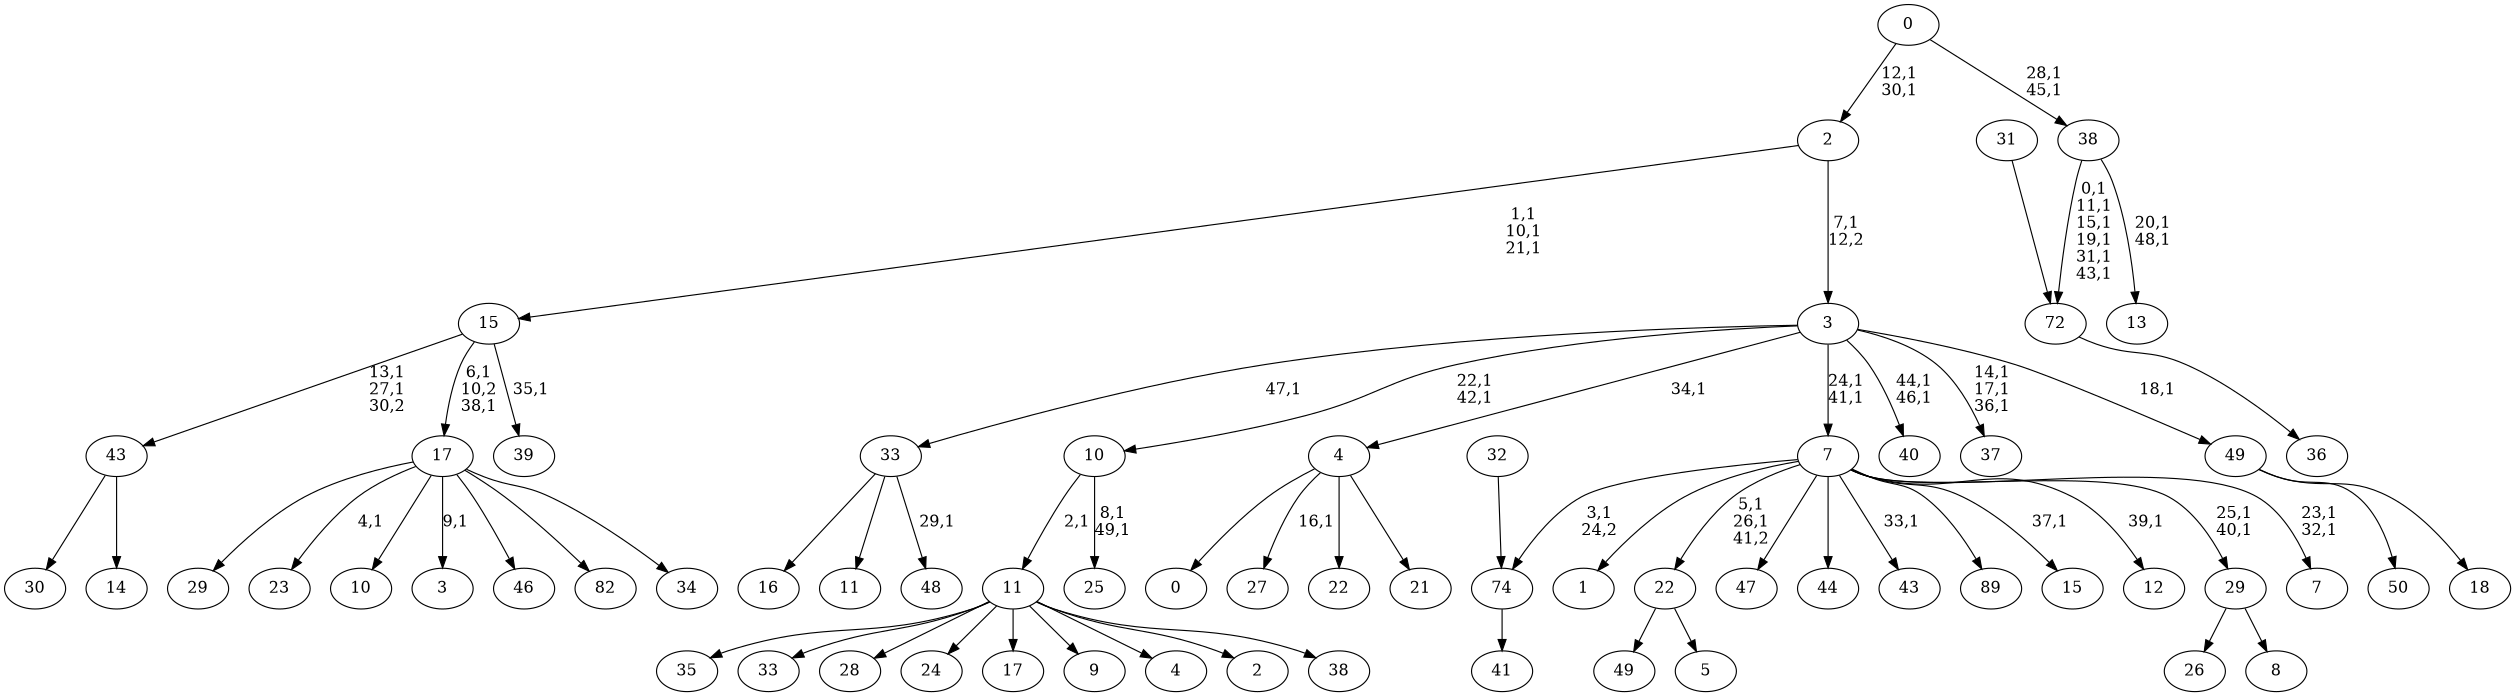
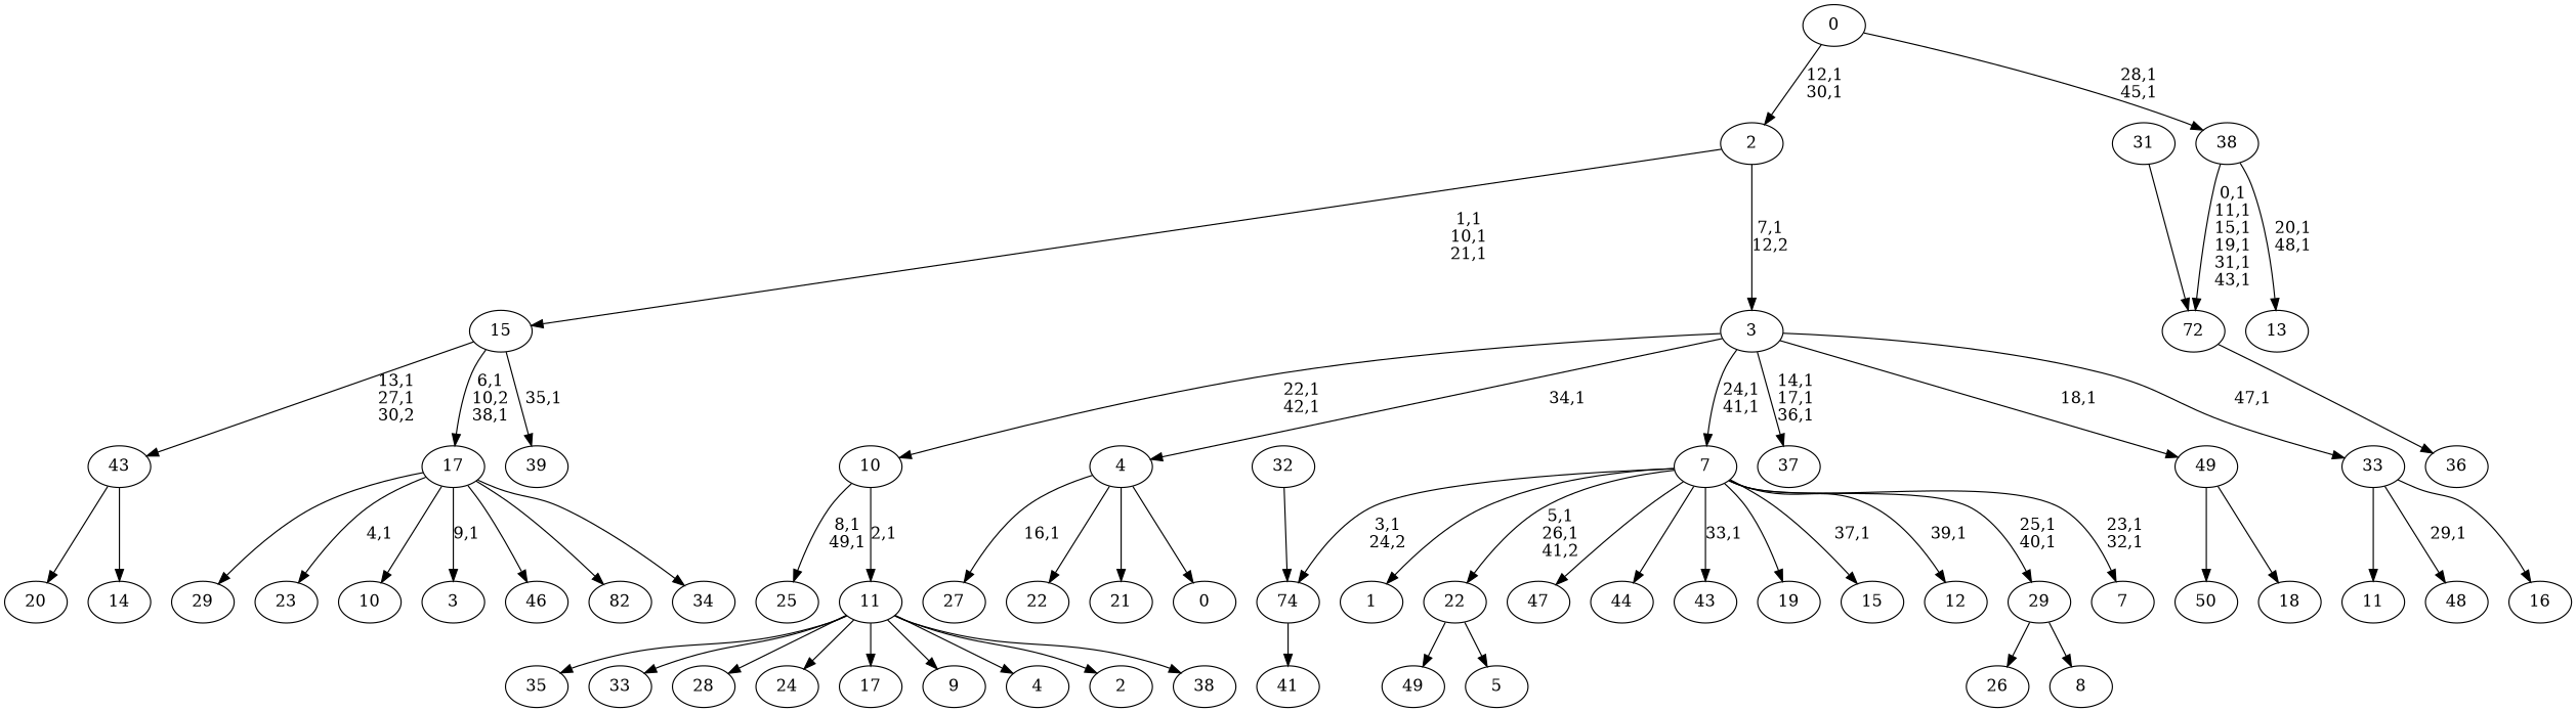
  digraph {
    n1 [label=49]
    n2 [label=48]
    n3 [label=47]
    n4 [label=46]
    n5 [label=44]
    n6 [label=43]
    n7 [label=82]
    n8 [label=41]
-   n9 [label=40]
    n10 [label=39]
    n11 [label=38]
    n12 [label=37]
    n13 [label=36]
    n14 [label=35]
    n15 [label=34]
    n16 [label=33]
    n17 [label=32]
    74
    n19 [label=31]
    72
    n21 [label=50]
    n22 [label=29]
    n23 [label=28]
    n24 [label=27]
    n25 [label=26]
    n26 [label=25]
    n27 [label=24]
    n28 [label=23]
    n29 [label=22]
    n30 [label=21]
-   n31 [label=30]
-   n32 [label=89]
+   n31 [label=20]
+   n32 [label=19]
    n33 [label=18]
    49
    n35 [label=17]
    n36 [label=16]
    n37 [label=15]
    n38 [label=14]
    43
    n40 [label=13]
    38
    n42 [label=12]
    n43 [label=11]
    33
    n45 [label=10]
    n46 [label=9]
    n47 [label=8]
    29
    n49 [label=7]
    n50 [label=5]
    22
    n52 [label=4]
    n53 [label=3]
    17
    15
    n56 [label=2]
    11
    10
    n59 [label=1]
    7
    n61 [label=0]
    4
    3
    2
    0
    n17 -> 74
    74 -> n8
    n19 -> 72
    72 -> n13
    49 -> n21
    49 -> n33
    43 -> n31
    43 -> n38
    38 -> 72 [label="0,1\n11,1\n15,1\n19,1\n31,1\n43,1"]
    38 -> n40 [label="20,1\n48,1"]
    33 -> n2 [label="29,1"]
    33 -> n36
    33 -> n43
    29 -> n25
    29 -> n47
    22 -> n1
    22 -> n50
    17 -> n4
    17 -> n7
    17 -> n15
    17 -> n22
    17 -> n28 [label="4,1"]
    17 -> n45
    17 -> n53 [label="9,1"]
    15 -> n10 [label="35,1"]
    15 -> 43 [label="13,1\n27,1\n30,2"]
    15 -> 17 [label="6,1\n10,2\n38,1"]
    11 -> n11
    11 -> n14
    11 -> n16
    11 -> n23
    11 -> n27
    11 -> n35
    11 -> n46
    11 -> n52
    11 -> n56
    10 -> n26 [label="8,1\n49,1"]
    10 -> 11 [label="2,1"]
    7 -> n3
    7 -> n5
    7 -> n6 [label="33,1"]
    7 -> 74 [label="3,1\n24,2"]
    7 -> n32
    7 -> n37 [label="37,1"]
    7 -> n42 [label="39,1"]
    7 -> 29 [label="25,1\n40,1"]
    7 -> n49 [label="23,1\n32,1"]
    7 -> 22 [label="5,1\n26,1\n41,2"]
    7 -> n59
    4 -> n24 [label="16,1"]
    4 -> n29
    4 -> n30
    4 -> n61
-   3 -> n9 [label="44,1\n46,1"]
    3 -> n12 [label="14,1\n17,1\n36,1"]
    3 -> 49 [label="18,1"]
    3 -> 33 [label="47,1"]
    3 -> 10 [label="22,1\n42,1"]
    3 -> 7 [label="24,1\n41,1"]
    3 -> 4 [label="34,1"]
    2 -> 15 [label="1,1\n10,1\n21,1"]
    2 -> 3 [label="7,1\n12,2"]
    0 -> 38 [label="28,1\n45,1"]
    0 -> 2 [label="12,1\n30,1"]
  }
